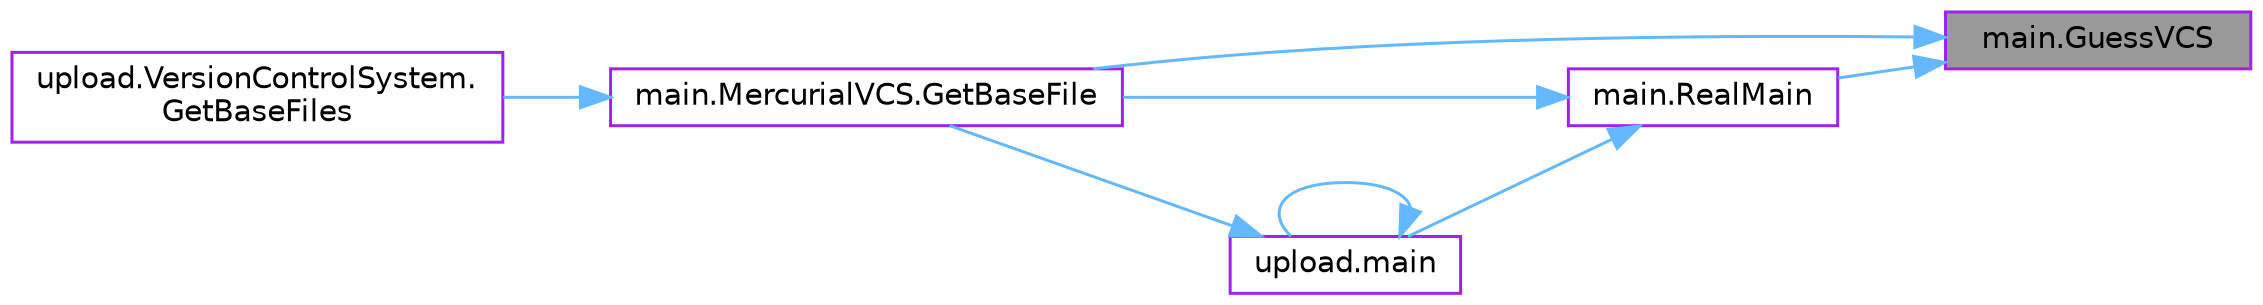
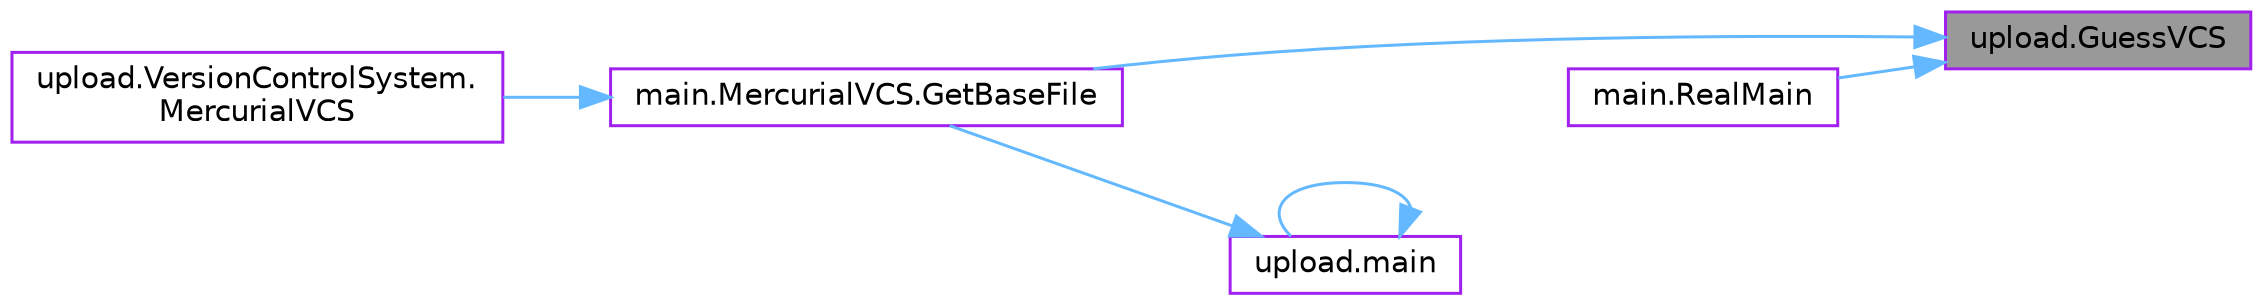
  digraph {
    rankdir=RL
    node [color=purple fillcolor=white fontname=Helvetica fontsize=10 shape=box style=filled]
    edge [color=steelblue1 dir=back fontname=Helvetica fontsize=10 labelfontname=Helvetica labelfontsize=10 style=solid]
-   n1 [fillcolor=grey60 fontcolor=black height=0.2 label="main.GuessVCS" width=0.4]
+   n1 [fillcolor=grey60 fontcolor=black height=0.2 label="upload.GuessVCS" width=0.4]
    n2 [height=0.2 label="main.MercurialVCS.GetBaseFile" width=0.4]
    n3 [height=0.2 label="main.RealMain" width=0.4]
-   n4 [height=0.2 label="upload.VersionControlSystem.\lGetBaseFiles" width=0.4]
+   n4 [height=0.2 label="upload.VersionControlSystem.\lMercurialVCS" width=0.4]
    n5 [height=0.2 label="upload.main" width=0.4]
    n1 -> n2
    n1 -> n3
    n2 -> n4
-   n3 -> n2
-   n3 -> n5
    n5 -> n2
    n5 -> n5
  }
